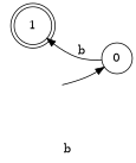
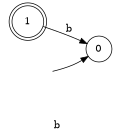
  digraph {
    label=b
    rankdir=LR
    node [shape=circle]
    1 [shape=doublecircle]
    __I__ [style=invis width=0]
    0
    __I__ -> 0
-   0 -> 1 [label=b]
+   1 -> 0 [label=b]
  }
